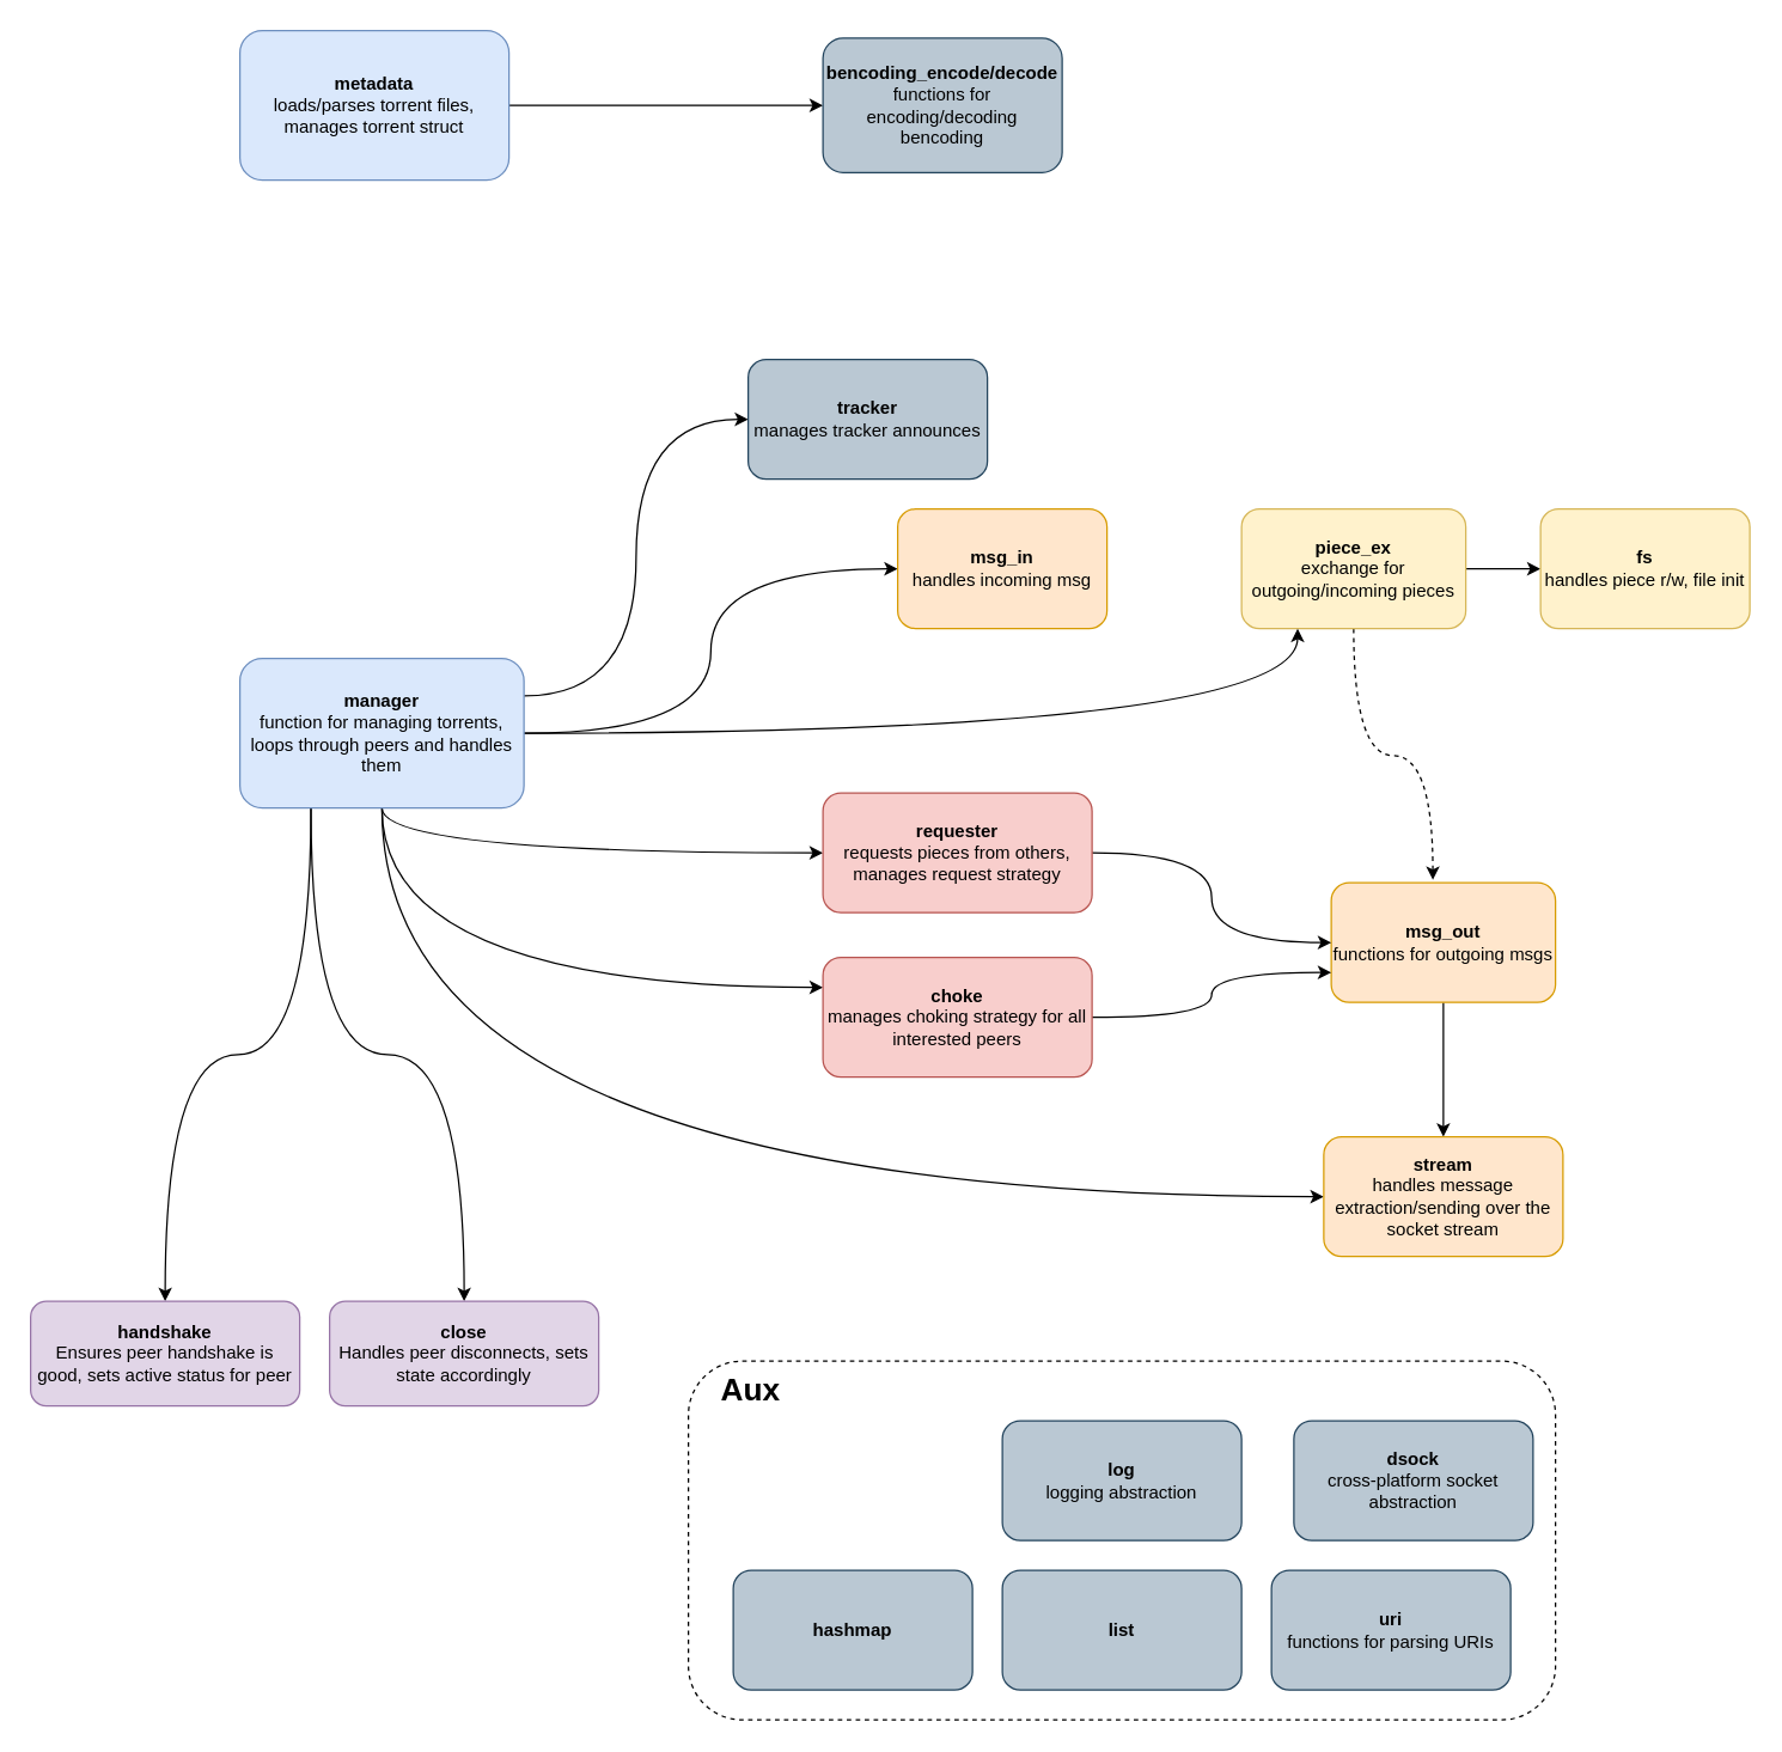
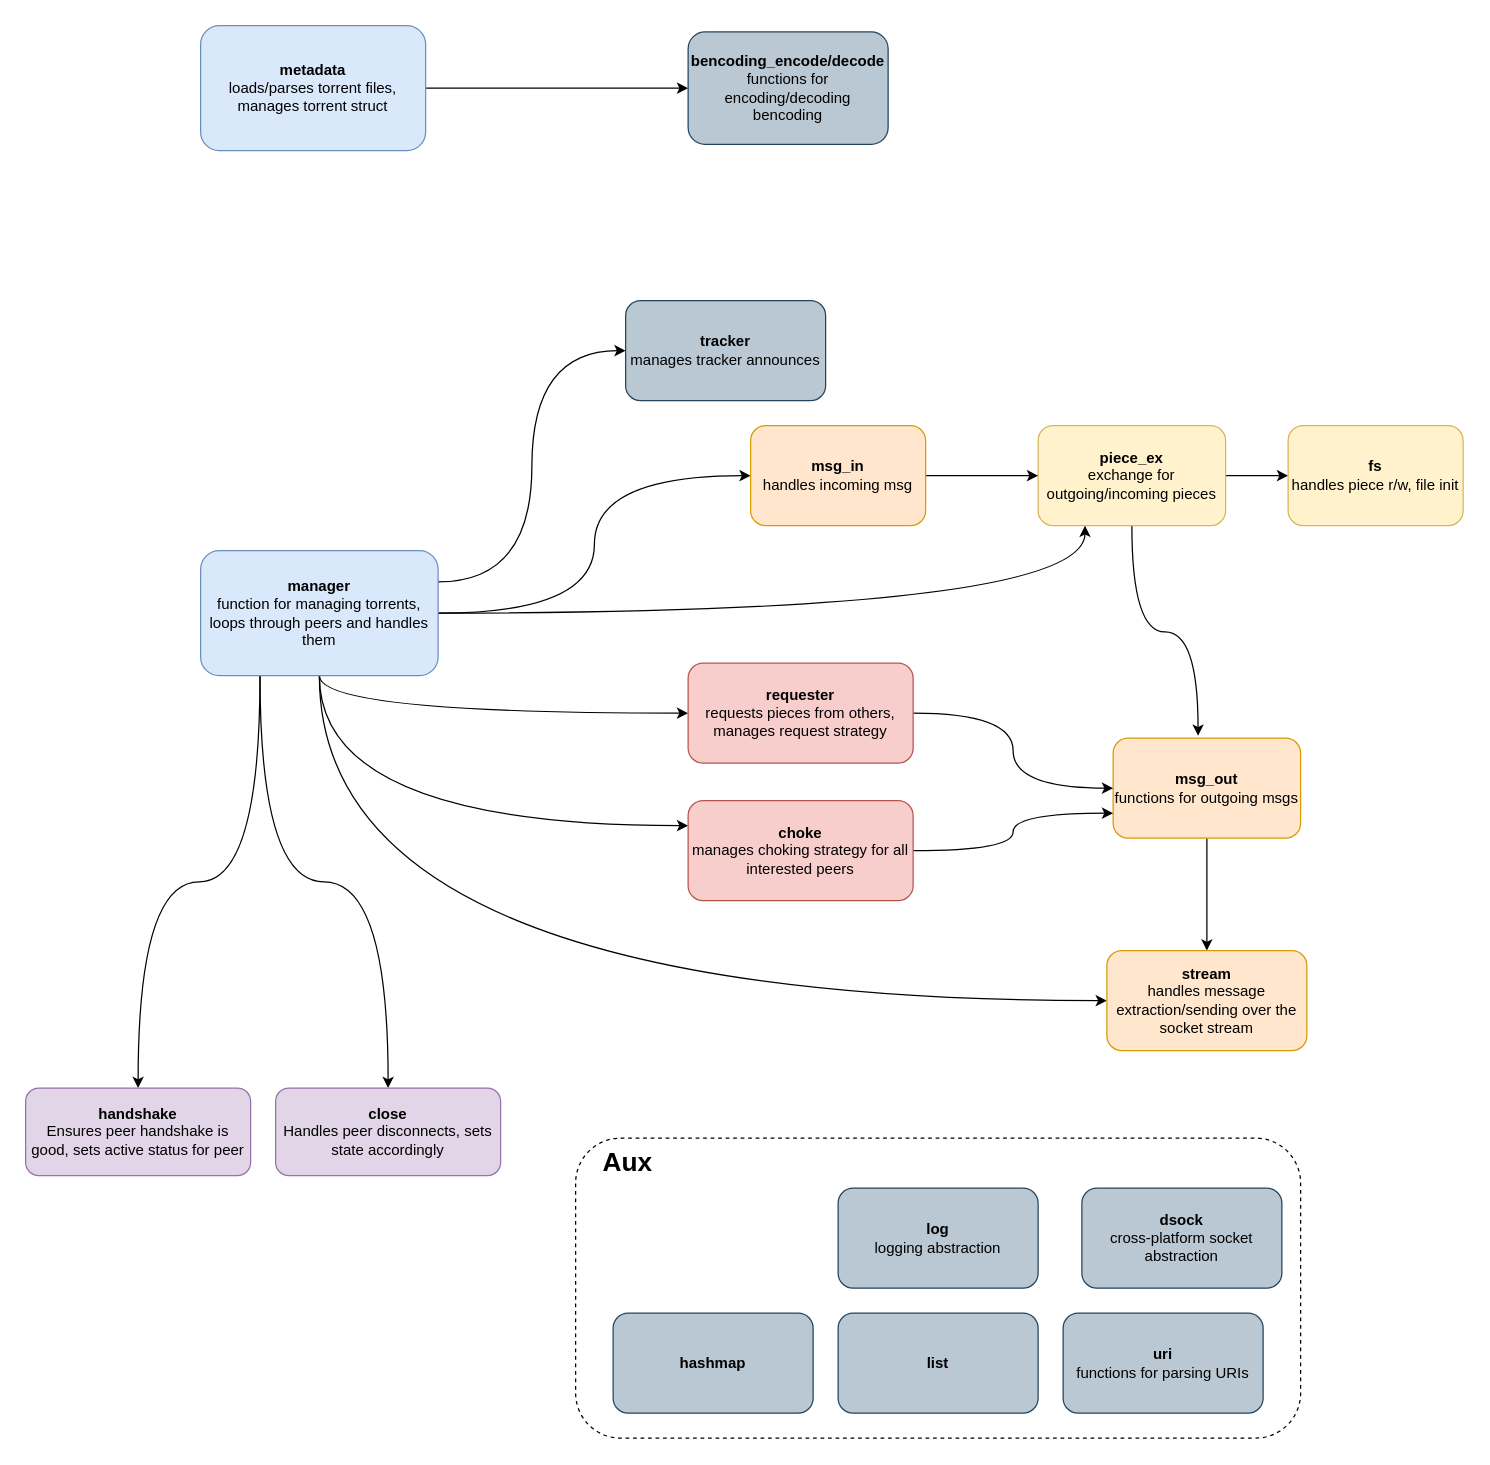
  <mxCell id="0" />
  <mxCell id="1" parent="0" />
  <mxCell id="2" style="edgeStyle=orthogonalEdgeStyle;rounded=0;orthogonalLoop=1;jettySize=auto;html=1;exitX=1;exitY=0.5;exitDx=0;exitDy=0;entryX=0;entryY=0.5;entryDx=0;entryDy=0;" parent="1" source="3" target="16" edge="1"><mxGeometry relative="1" as="geometry"><Array as="points"><mxPoint x="440" y="70" /><mxPoint x="440" y="70" /></Array></mxGeometry></mxCell>
  <mxCell id="3" value="&lt;b&gt;metadata&lt;/b&gt;&lt;br&gt;loads/parses torrent files, manages torrent struct" style="rounded=1;whiteSpace=wrap;html=1;fillColor=#dae8fc;strokeColor=#6c8ebf;" parent="1" vertex="1"><mxGeometry x="160" y="20" width="180" height="100" as="geometry" /></mxCell>
  <mxCell id="4" style="edgeStyle=orthogonalEdgeStyle;rounded=0;orthogonalLoop=1;jettySize=auto;html=1;exitX=1;exitY=0.5;exitDx=0;exitDy=0;entryX=0;entryY=0.5;entryDx=0;entryDy=0;" parent="1" source="6" target="17" edge="1"><mxGeometry relative="1" as="geometry" /></mxCell>
- <mxCell id="5" style="edgeStyle=orthogonalEdgeStyle;orthogonalLoop=1;jettySize=auto;html=1;exitX=0.5;exitY=1;exitDx=0;exitDy=0;entryX=0.453;entryY=-0.024;entryDx=0;entryDy=0;entryPerimeter=0;curved=1;dashed=1;" parent="1" source="6" target="21" edge="1"><mxGeometry relative="1" as="geometry" /></mxCell>
+ <mxCell id="5" style="edgeStyle=orthogonalEdgeStyle;orthogonalLoop=1;jettySize=auto;html=1;exitX=0.5;exitY=1;exitDx=0;exitDy=0;entryX=0.453;entryY=-0.024;entryDx=0;entryDy=0;entryPerimeter=0;curved=1;" parent="1" source="6" target="21" edge="1"><mxGeometry relative="1" as="geometry" /></mxCell>
  <mxCell id="6" value="&lt;b&gt;piece_ex&lt;/b&gt;&lt;br&gt;exchange for outgoing/incoming pieces" style="rounded=1;whiteSpace=wrap;html=1;fillColor=#fff2cc;strokeColor=#d6b656;" parent="1" vertex="1"><mxGeometry x="830" y="340" width="150" height="80" as="geometry" /></mxCell>
  <mxCell id="7" style="edgeStyle=orthogonalEdgeStyle;orthogonalLoop=1;jettySize=auto;html=1;exitX=1;exitY=0.5;exitDx=0;exitDy=0;entryX=0;entryY=0.5;entryDx=0;entryDy=0;curved=1;" parent="1" source="15" target="19" edge="1"><mxGeometry relative="1" as="geometry" /></mxCell>
  <mxCell id="8" style="edgeStyle=orthogonalEdgeStyle;orthogonalLoop=1;jettySize=auto;html=1;entryX=0.25;entryY=1;entryDx=0;entryDy=0;curved=1;" parent="1" source="15" target="6" edge="1"><mxGeometry relative="1" as="geometry" /></mxCell>
  <mxCell id="9" style="edgeStyle=orthogonalEdgeStyle;orthogonalLoop=1;jettySize=auto;html=1;exitX=0.5;exitY=1;exitDx=0;exitDy=0;entryX=0;entryY=0.5;entryDx=0;entryDy=0;curved=1;" parent="1" source="15" target="23" edge="1"><mxGeometry relative="1" as="geometry" /></mxCell>
  <mxCell id="10" style="edgeStyle=orthogonalEdgeStyle;curved=1;orthogonalLoop=1;jettySize=auto;html=1;exitX=0.25;exitY=1;exitDx=0;exitDy=0;" edge="1" parent="1" source="15" target="24"><mxGeometry relative="1" as="geometry" /></mxCell>
  <mxCell id="11" style="edgeStyle=orthogonalEdgeStyle;curved=1;orthogonalLoop=1;jettySize=auto;html=1;exitX=0.25;exitY=1;exitDx=0;exitDy=0;entryX=0.5;entryY=0;entryDx=0;entryDy=0;" edge="1" parent="1" source="15" target="25"><mxGeometry relative="1" as="geometry" /></mxCell>
  <mxCell id="12" style="edgeStyle=orthogonalEdgeStyle;curved=1;orthogonalLoop=1;jettySize=auto;html=1;exitX=0.5;exitY=1;exitDx=0;exitDy=0;entryX=0;entryY=0.25;entryDx=0;entryDy=0;" edge="1" parent="1" source="15" target="27"><mxGeometry relative="1" as="geometry" /></mxCell>
  <mxCell id="13" style="edgeStyle=orthogonalEdgeStyle;curved=1;orthogonalLoop=1;jettySize=auto;html=1;exitX=0.5;exitY=1;exitDx=0;exitDy=0;entryX=0;entryY=0.5;entryDx=0;entryDy=0;" edge="1" parent="1" source="15" target="28"><mxGeometry relative="1" as="geometry" /></mxCell>
  <mxCell id="14" style="edgeStyle=orthogonalEdgeStyle;curved=1;orthogonalLoop=1;jettySize=auto;html=1;exitX=1;exitY=0.25;exitDx=0;exitDy=0;entryX=0;entryY=0.5;entryDx=0;entryDy=0;" edge="1" parent="1" source="15" target="33"><mxGeometry relative="1" as="geometry"><mxPoint x="450" y="300" as="targetPoint" /></mxGeometry></mxCell>
  <mxCell id="15" value="&lt;b&gt;manager&lt;/b&gt;&lt;br&gt;function for managing torrents,&lt;br&gt;loops through peers and handles them" style="rounded=1;whiteSpace=wrap;html=1;fillColor=#dae8fc;strokeColor=#6c8ebf;" parent="1" vertex="1"><mxGeometry x="160" y="440" width="190" height="100" as="geometry" /></mxCell>
  <mxCell id="16" value="&lt;b&gt;bencoding_encode/decode&lt;/b&gt;&lt;br&gt;functions for encoding/decoding bencoding" style="rounded=1;whiteSpace=wrap;html=1;fillColor=#bac8d3;strokeColor=#23445d;" parent="1" vertex="1"><mxGeometry x="550" y="25" width="160" height="90" as="geometry" /></mxCell>
  <mxCell id="17" value="&lt;b&gt;fs&lt;/b&gt;&lt;br&gt;handles piece r/w, file init" style="rounded=1;whiteSpace=wrap;html=1;fillColor=#fff2cc;strokeColor=#d6b656;" parent="1" vertex="1"><mxGeometry x="1030" y="340" width="140" height="80" as="geometry" /></mxCell>
+ <mxCell id="18" style="edgeStyle=orthogonalEdgeStyle;rounded=0;orthogonalLoop=1;jettySize=auto;html=1;exitX=1;exitY=0.5;exitDx=0;exitDy=0;" parent="1" source="19" target="6" edge="1"><mxGeometry relative="1" as="geometry" /></mxCell>
  <mxCell id="19" value="&lt;b&gt;msg_in&lt;/b&gt;&lt;br&gt;handles incoming msg" style="rounded=1;whiteSpace=wrap;html=1;fillColor=#ffe6cc;strokeColor=#d79b00;" parent="1" vertex="1"><mxGeometry x="600" y="340" width="140" height="80" as="geometry" /></mxCell>
  <mxCell id="20" style="edgeStyle=orthogonalEdgeStyle;curved=1;orthogonalLoop=1;jettySize=auto;html=1;entryX=0.5;entryY=0;entryDx=0;entryDy=0;" edge="1" parent="1" source="21" target="28"><mxGeometry relative="1" as="geometry" /></mxCell>
  <mxCell id="21" value="&lt;b&gt;msg_out&lt;br&gt;&lt;/b&gt;functions for outgoing msgs&lt;b&gt;&lt;br&gt;&lt;/b&gt;" style="rounded=1;whiteSpace=wrap;html=1;fillColor=#ffe6cc;strokeColor=#d79b00;" parent="1" vertex="1"><mxGeometry x="890" y="590" width="150" height="80" as="geometry" /></mxCell>
  <mxCell id="22" style="edgeStyle=orthogonalEdgeStyle;orthogonalLoop=1;jettySize=auto;html=1;exitX=1;exitY=0.5;exitDx=0;exitDy=0;entryX=0;entryY=0.5;entryDx=0;entryDy=0;curved=1;" parent="1" source="23" target="21" edge="1"><mxGeometry relative="1" as="geometry" /></mxCell>
  <mxCell id="23" value="&lt;b&gt;requester&lt;/b&gt;&lt;br&gt;requests pieces from others, manages request strategy" style="rounded=1;whiteSpace=wrap;html=1;fillColor=#f8cecc;strokeColor=#b85450;" parent="1" vertex="1"><mxGeometry x="550" y="530" width="180" height="80" as="geometry" /></mxCell>
  <mxCell id="24" value="&lt;b&gt;handshake&lt;/b&gt;&lt;br&gt;Ensures peer handshake is good, sets active status for peer" style="rounded=1;whiteSpace=wrap;html=1;fillColor=#e1d5e7;strokeColor=#9673a6;" parent="1" vertex="1"><mxGeometry x="20" y="870" width="180" height="70" as="geometry" /></mxCell>
  <mxCell id="25" value="&lt;b&gt;close&lt;/b&gt;&lt;br&gt;Handles peer disconnects, sets state accordingly" style="rounded=1;whiteSpace=wrap;html=1;fillColor=#e1d5e7;strokeColor=#9673a6;" vertex="1" parent="1"><mxGeometry x="220" y="870" width="180" height="70" as="geometry" /></mxCell>
  <mxCell id="26" style="edgeStyle=orthogonalEdgeStyle;curved=1;orthogonalLoop=1;jettySize=auto;html=1;exitX=1;exitY=0.5;exitDx=0;exitDy=0;entryX=0;entryY=0.75;entryDx=0;entryDy=0;" edge="1" parent="1" source="27" target="21"><mxGeometry relative="1" as="geometry" /></mxCell>
  <mxCell id="27" value="&lt;b&gt;choke&lt;/b&gt;&lt;br&gt;manages choking strategy for all interested peers" style="rounded=1;whiteSpace=wrap;html=1;fillColor=#f8cecc;strokeColor=#b85450;" vertex="1" parent="1"><mxGeometry x="550" y="640" width="180" height="80" as="geometry" /></mxCell>
  <mxCell id="28" value="&lt;b&gt;stream&lt;/b&gt;&lt;br&gt;handles message extraction/sending over the socket stream" style="rounded=1;whiteSpace=wrap;html=1;fillColor=#ffe6cc;strokeColor=#d79b00;" vertex="1" parent="1"><mxGeometry x="885" y="760" width="160" height="80" as="geometry" /></mxCell>
  <mxCell id="29" value="&amp;nbsp; &amp;nbsp; &amp;nbsp;&amp;nbsp;&lt;font style=&quot;font-size: 21px&quot;&gt;&lt;b&gt;Aux&lt;/b&gt;&lt;/font&gt;" style="rounded=1;whiteSpace=wrap;html=1;dashed=1;verticalAlign=top;align=left;" vertex="1" parent="1"><mxGeometry x="460" y="910" width="580" height="240" as="geometry" /></mxCell>
  <mxCell id="30" value="&lt;b&gt;log&lt;/b&gt;&lt;br&gt;logging abstraction" style="rounded=1;whiteSpace=wrap;html=1;align=center;fillColor=#bac8d3;strokeColor=#23445d;" vertex="1" parent="1"><mxGeometry x="670" y="950" width="160" height="80" as="geometry" /></mxCell>
  <mxCell id="31" value="&lt;b&gt;dsock&lt;/b&gt;&lt;br&gt;cross-platform socket abstraction" style="rounded=1;whiteSpace=wrap;html=1;align=center;fillColor=#bac8d3;strokeColor=#23445d;" vertex="1" parent="1"><mxGeometry x="865" y="950" width="160" height="80" as="geometry" /></mxCell>
  <mxCell id="32" value="&lt;b&gt;uri&lt;/b&gt;&lt;br&gt;functions for parsing URIs" style="rounded=1;whiteSpace=wrap;html=1;align=center;fillColor=#bac8d3;strokeColor=#23445d;" vertex="1" parent="1"><mxGeometry x="850" y="1050" width="160" height="80" as="geometry" /></mxCell>
  <mxCell id="33" value="&lt;b&gt;tracker&lt;/b&gt;&lt;br&gt;manages tracker announces" style="rounded=1;whiteSpace=wrap;html=1;align=center;fillColor=#bac8d3;strokeColor=#23445d;" vertex="1" parent="1"><mxGeometry x="500" y="240" width="160" height="80" as="geometry" /></mxCell>
  <mxCell id="34" value="&lt;b&gt;hashmap&lt;/b&gt;" style="rounded=1;whiteSpace=wrap;html=1;align=center;fillColor=#bac8d3;strokeColor=#23445d;" vertex="1" parent="1"><mxGeometry x="490" y="1050" width="160" height="80" as="geometry" /></mxCell>
  <mxCell id="35" value="&lt;b&gt;list&lt;/b&gt;" style="rounded=1;whiteSpace=wrap;html=1;align=center;fillColor=#bac8d3;strokeColor=#23445d;" vertex="1" parent="1"><mxGeometry x="670" y="1050" width="160" height="80" as="geometry" /></mxCell>
